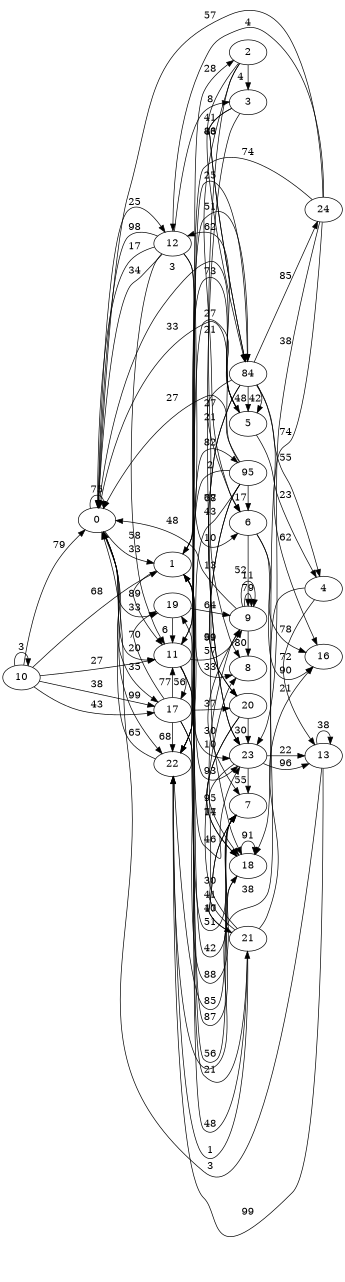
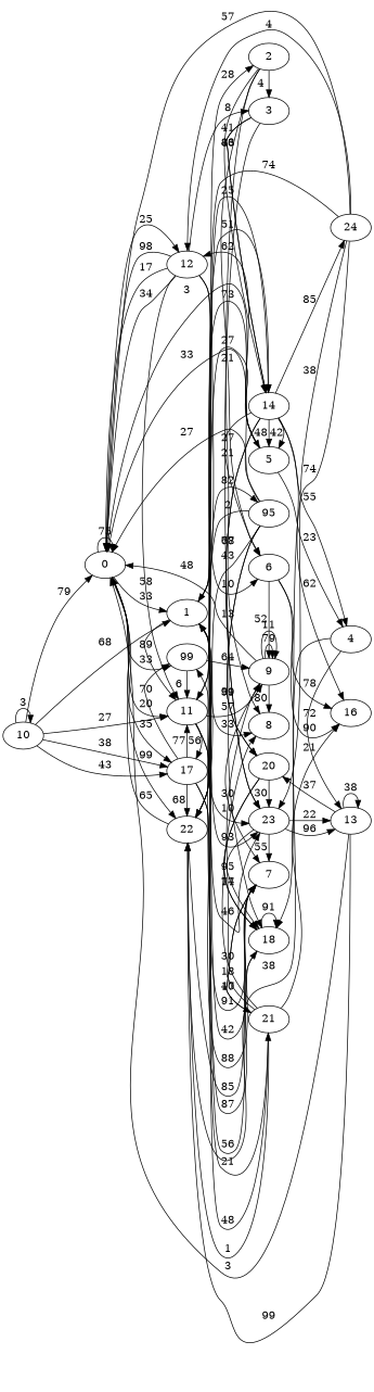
  digraph {
    rankdir=LR
    ranksep=equally
    0
    1
    22
    12
    17
    11
-   19
-   14 [label=84]
+   19 [label=99]
+   14
    8
    2
    23
    7
    18
    5
    6
    3
    21
    20
    n19 [label=95]
    9
    24
    16
    4
    13
    10
    subgraph sub_1 {
      rank=same
      0
    }
    subgraph sub_2 {
      rank=same
      1
      22
      12
      17
      11
      19
    }
    subgraph sub_3 {
      rank=same
      14
      8
      2
      23
      7
      18
      5
      6
      3
      21
      20
      n19
      9
    }
    subgraph sub_4 {
      rank=same
      24
      16
      4
      13
    }
    subgraph sub_5 {
      rank=same
    }
    subgraph sub_6 {
      rank=same
      10
    }
    subgraph sub_7 {
      rank=same
    }
    0 -> 0 [label=75]
    0 -> 1 [label=33]
    0 -> 22 [label=99]
    0 -> 12 [label=25]
    0 -> 17 [label=35]
    0 -> 11 [label=20]
    0 -> 19 [label=33]
    1 -> 11 [label=89]
    1 -> 14 [label=25]
    1 -> 8 [label=33]
    1 -> 2 [label=28]
    1 -> 23 [label=93]
    1 -> 23 [label=10]
    22 -> 0 [label=65]
    22 -> 14 [label=51]
    22 -> 7 [label=85]
    22 -> 5 [label=27]
    12 -> 0 [label=98]
    12 -> 0 [label=17]
    12 -> 0 [label=34]
    12 -> 11 [label=58]
-   12 -> 7 [label=51]
+   12 -> 7 [label=91]
    12 -> 6 [label=10]
    12 -> 3 [label=8]
    17 -> 22 [label=68]
    17 -> 11 [label=77]
    17 -> 19 [label=70]
    17 -> 18 [label=56]
    17 -> 21 [label=48]
-   17 -> 20 [label=37]
+   13 -> 20 [label=37]
    11 -> 17 [label=56]
    11 -> 23 [label=46]
    11 -> 7 [label=88]
    11 -> n19 [label=82]
    11 -> 9 [label=57]
    19 -> 11 [label=6]
    19 -> 9 [label=64]
    14 -> 23 [label=68]
    14 -> 23 [label=77]
    14 -> 5 [label=48]
    14 -> 5 [label=42]
    14 -> 6 [label=27]
    14 -> 24 [label=85]
    14 -> 16 [label=62]
    14 -> 4 [label=55]
    2 -> 14 [label=41]
    2 -> 8 [label=21]
    2 -> 6 [label=21]
    2 -> 3 [label=4]
    23 -> 7 [label=55]
    23 -> 18 [label=95]
    23 -> 13 [label=22]
    23 -> 13 [label=96]
    7 -> 1 [label=42]
    7 -> 21 [label=40]
    18 -> 19 [label=87]
    18 -> 18 [label=91]
    5 -> 0 [label=3]
    5 -> 1 [label=73]
    5 -> 12 [label=62]
    5 -> 4 [label=23]
    6 -> 9 [label=52]
    6 -> 16 [label=78]
    6 -> 16 [label=90]
    3 -> 14 [label=43]
    3 -> 14 [label=86]
    3 -> 18 [label=13]
    21 -> 1 [label=21]
    21 -> 22 [label=1]
    21 -> 8 [label=30]
    21 -> 7 [label=17]
-   21 -> 9 [label=41]
+   21 -> 9 [label=18]
    21 -> 16 [label=21]
    20 -> 23 [label=30]
    20 -> 18 [label=14]
    20 -> 18 [label=77]
    n19 -> 0 [label=27]
    n19 -> 0 [label=33]
    n19 -> 22 [label=2]
    n19 -> 22 [label=43]
-   n19 -> 6 [label=17]
    n19 -> 20 [label=91]
    n19 -> 20 [label=59]
    9 -> 0 [label=48]
    9 -> 8 [label=80]
    9 -> 7 [label=30]
    9 -> 9 [label=79]
    9 -> 9 [label=11]
    24 -> 0 [label=57]
    24 -> 12 [label=4]
    24 -> 11 [label=74]
    24 -> 23 [label=38]
    24 -> 18 [label=74]
    4 -> 22 [label=38]
    4 -> 13 [label=72]
    13 -> 0 [label=3]
    13 -> 22 [label=99]
    13 -> 13 [label=38]
    10 -> 0 [label=79]
    10 -> 1 [label=68]
    10 -> 17 [label=38]
    10 -> 17 [label=43]
    10 -> 11 [label=27]
    10 -> 10 [label=3]
  }
